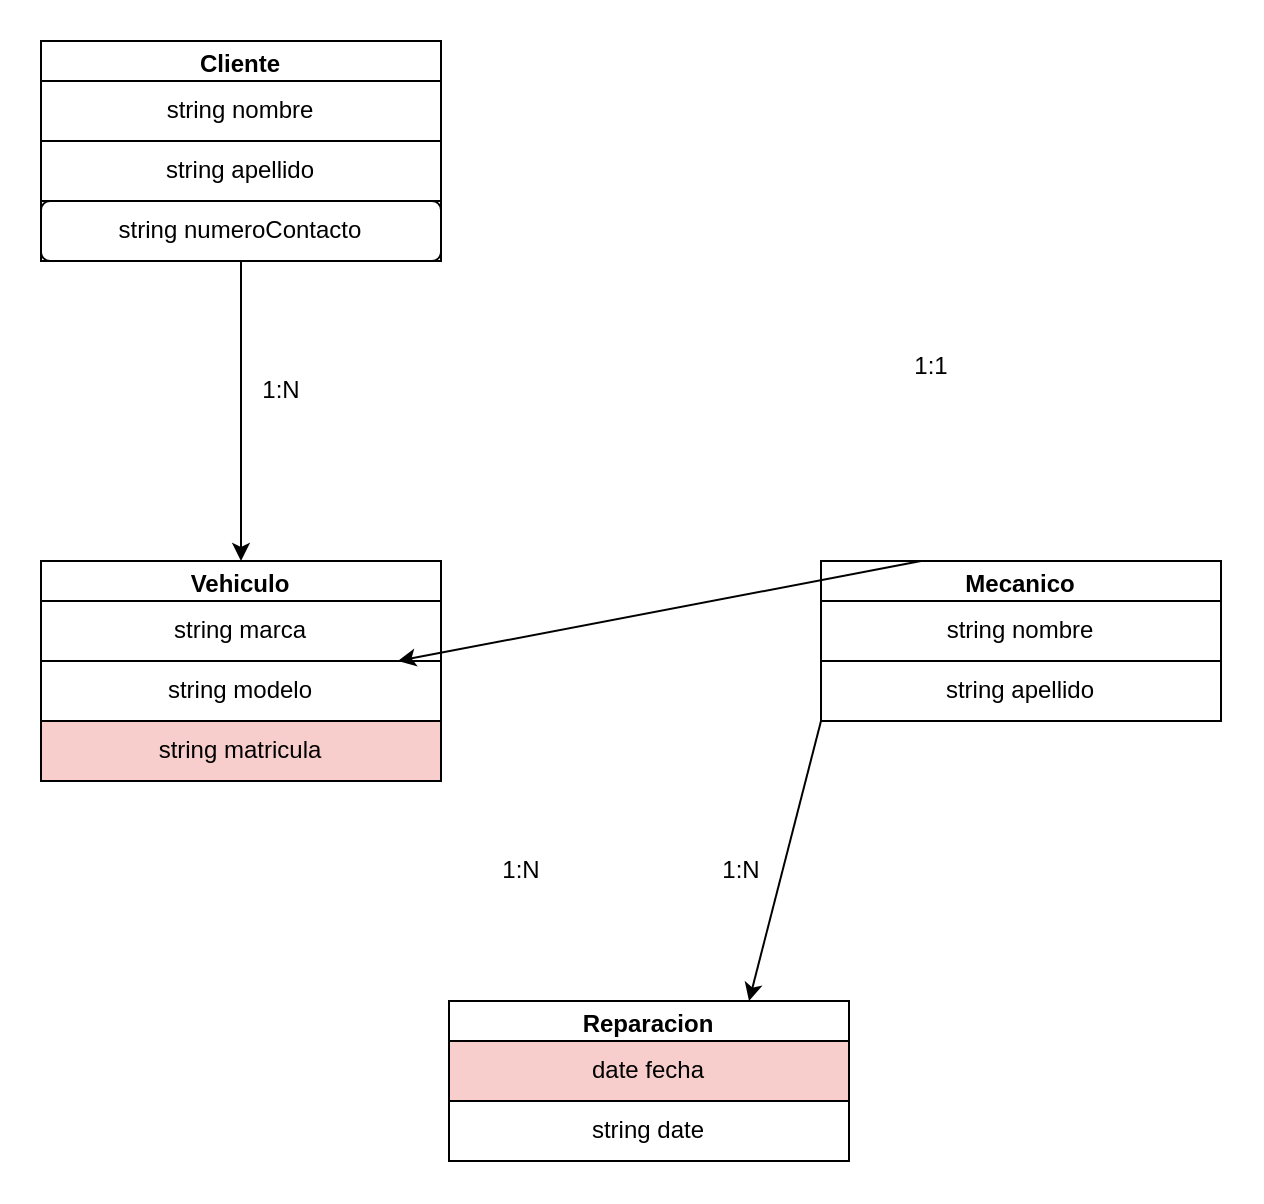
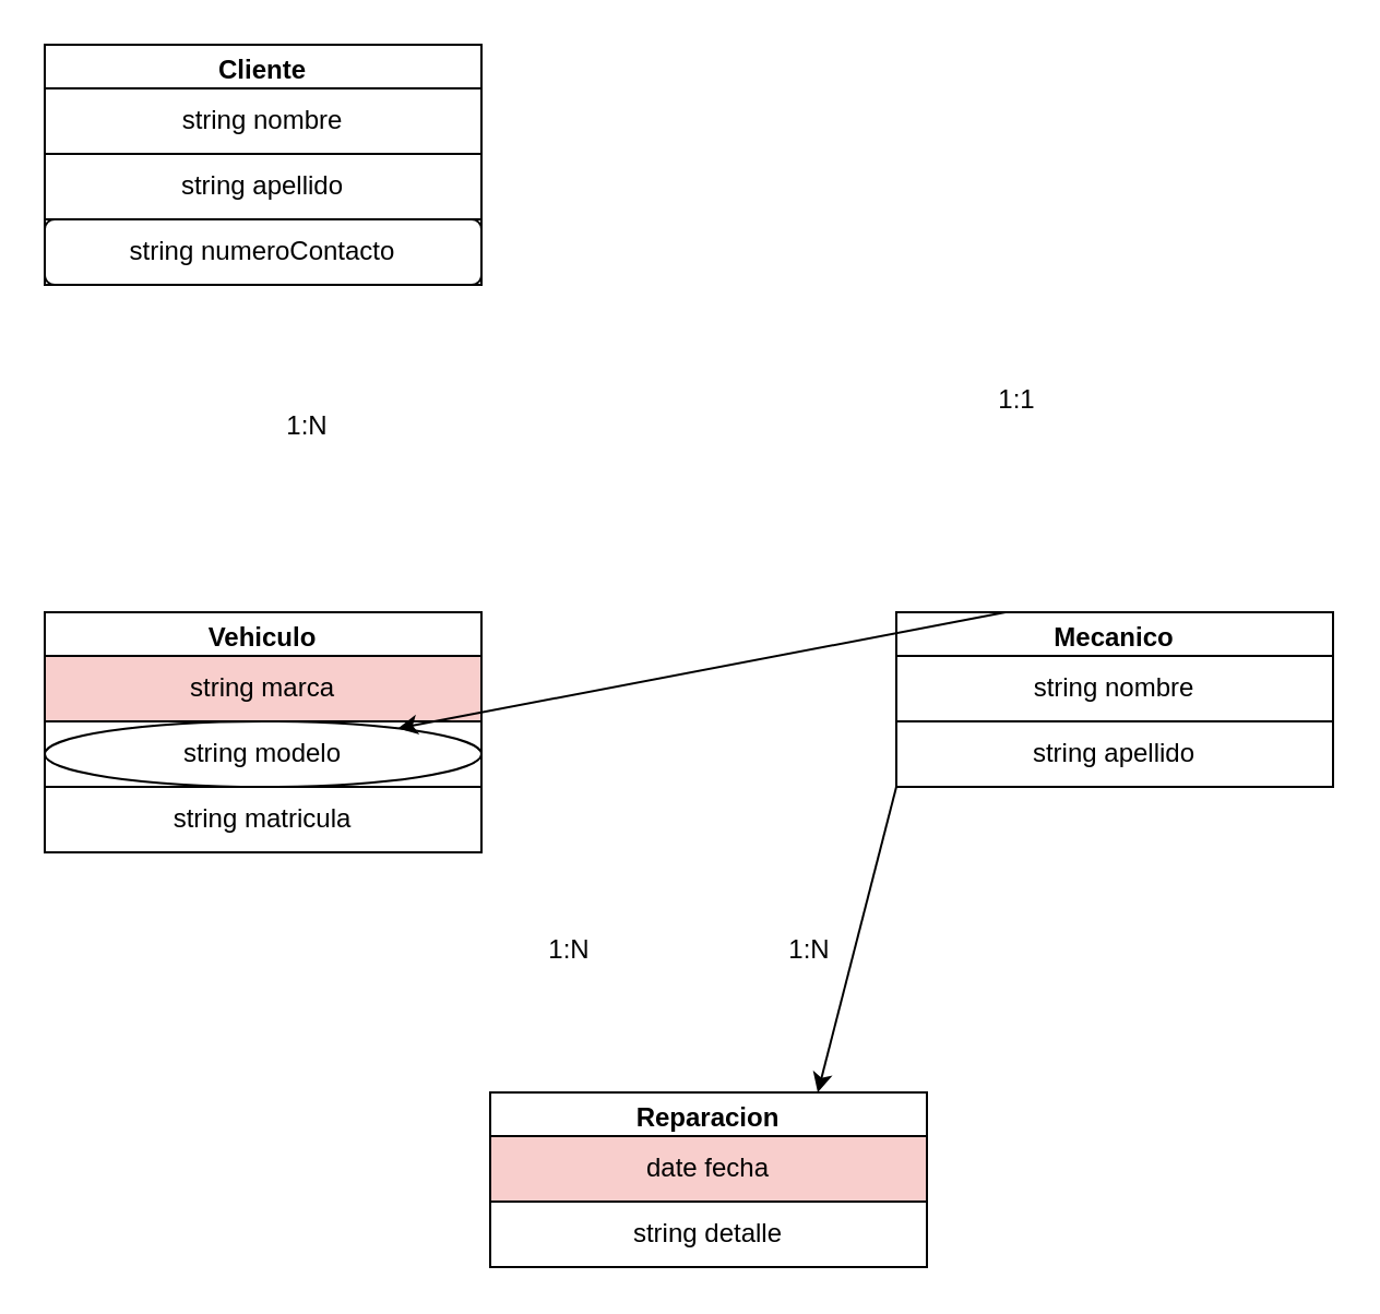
  <mxCell id="0" />
  <mxCell id="1" parent="0" />
  <mxCell id="2" value="Cliente" style="swimlane;whiteSpace=wrap;html=1;" vertex="1" parent="1"><mxGeometry x="20" y="20" width="200" height="110" as="geometry" /></mxCell>
  <mxCell id="3" value="string nombre" style="whiteSpace=wrap;html=1;" vertex="1" parent="2"><mxGeometry y="20" width="200" height="30" as="geometry" /></mxCell>
  <mxCell id="4" value="string apellido" style="whiteSpace=wrap;html=1;" vertex="1" parent="2"><mxGeometry y="50" width="200" height="30" as="geometry" /></mxCell>
  <mxCell id="5" value="string numeroContacto" style="whiteSpace=wrap;html=1;rounded=1;" vertex="1" parent="2"><mxGeometry y="80" width="200" height="30" as="geometry" /></mxCell>
  <mxCell id="6" value="Vehiculo" style="swimlane;whiteSpace=wrap;html=1;" vertex="1" parent="1"><mxGeometry x="20" y="280" width="200" height="110" as="geometry" /></mxCell>
- <mxCell id="7" value="string marca" style="whiteSpace=wrap;html=1;" vertex="1" parent="6"><mxGeometry y="20" width="200" height="30" as="geometry" /></mxCell>
- <mxCell id="8" value="string modelo" style="whiteSpace=wrap;html=1;" vertex="1" parent="6"><mxGeometry y="50" width="200" height="30" as="geometry" /></mxCell>
- <mxCell id="9" value="string matricula" style="whiteSpace=wrap;html=1;fillColor=#f8cecc;" vertex="1" parent="6"><mxGeometry y="80" width="200" height="30" as="geometry" /></mxCell>
+ <mxCell id="7" value="string marca" style="whiteSpace=wrap;html=1;fillColor=#f8cecc;" vertex="1" parent="6"><mxGeometry y="20" width="200" height="30" as="geometry" /></mxCell>
+ <mxCell id="8" value="string modelo" style="ellipse;whiteSpace=wrap;html=1;" vertex="1" parent="6"><mxGeometry y="50" width="200" height="30" as="geometry" /></mxCell>
+ <mxCell id="9" value="string matricula" style="whiteSpace=wrap;html=1;" vertex="1" parent="6"><mxGeometry y="80" width="200" height="30" as="geometry" /></mxCell>
  <mxCell id="10" value="Reparacion" style="swimlane;whiteSpace=wrap;html=1;" vertex="1" parent="1"><mxGeometry x="224" y="500" width="200" height="80" as="geometry" /></mxCell>
  <mxCell id="11" value="date fecha" style="whiteSpace=wrap;html=1;fillColor=#f8cecc;" vertex="1" parent="10"><mxGeometry y="20" width="200" height="30" as="geometry" /></mxCell>
- <mxCell id="12" value="string date" style="whiteSpace=wrap;html=1;" vertex="1" parent="10"><mxGeometry y="50" width="200" height="30" as="geometry" /></mxCell>
+ <mxCell id="12" value="string detalle" style="whiteSpace=wrap;html=1;" vertex="1" parent="10"><mxGeometry y="50" width="200" height="30" as="geometry" /></mxCell>
  <mxCell id="13" value="Mecanico" style="swimlane;whiteSpace=wrap;html=1;" vertex="1" parent="1"><mxGeometry x="410" y="280" width="200" height="80" as="geometry" /></mxCell>
  <mxCell id="14" value="string nombre" style="whiteSpace=wrap;html=1;" vertex="1" parent="13"><mxGeometry y="20" width="200" height="30" as="geometry" /></mxCell>
  <mxCell id="15" value="string apellido" style="whiteSpace=wrap;html=1;" vertex="1" parent="13"><mxGeometry y="50" width="200" height="30" as="geometry" /></mxCell>
- <mxCell id="16" value="" style="endArrow=classic;html=1;rounded=0;exitX=0.5;exitY=1;exitDx=0;exitDy=0;entryX=0.5;entryY=0;entryDx=0;entryDy=0;" edge="1" parent="1" source="5" target="6"><mxGeometry width="50" height="50" relative="1" as="geometry"><mxPoint x="300" y="340" as="sourcePoint" /><mxPoint x="350" y="290" as="targetPoint" /></mxGeometry></mxCell>
  <mxCell id="17" value="" style="endArrow=classic;html=1;rounded=0;exitX=0;exitY=1;exitDx=0;exitDy=0;entryX=0.75;entryY=0;entryDx=0;entryDy=0;" edge="1" parent="1" source="15" target="10"><mxGeometry width="50" height="50" relative="1" as="geometry"><mxPoint x="300" y="340" as="sourcePoint" /><mxPoint x="350" y="290" as="targetPoint" /></mxGeometry></mxCell>
  <mxCell id="18" value="1:N" style="text;html=1;align=center;verticalAlign=middle;resizable=0;points=[];autosize=1;strokeColor=none;fillColor=none;" vertex="1" parent="1"><mxGeometry x="120" y="180" width="40" height="30" as="geometry" /></mxCell>
  <mxCell id="19" value="1:N" style="text;html=1;align=center;verticalAlign=middle;resizable=0;points=[];autosize=1;strokeColor=none;fillColor=none;" vertex="1" parent="1"><mxGeometry x="240" y="420" width="40" height="30" as="geometry" /></mxCell>
  <mxCell id="20" value="1:N" style="text;html=1;align=center;verticalAlign=middle;resizable=0;points=[];autosize=1;strokeColor=none;fillColor=none;" vertex="1" parent="1"><mxGeometry x="350" y="420" width="40" height="30" as="geometry" /></mxCell>
  <mxCell id="21" value="" style="endArrow=classic;html=1;rounded=0;exitX=0.25;exitY=0;exitDx=0;exitDy=0;" edge="1" parent="1" source="13" target="8"><mxGeometry width="50" height="50" relative="1" as="geometry"><mxPoint x="130" y="140" as="sourcePoint" /><mxPoint x="130" y="290" as="targetPoint" /></mxGeometry></mxCell>
  <mxCell id="22" value="1:1" style="text;html=1;align=center;verticalAlign=middle;resizable=0;points=[];autosize=1;strokeColor=none;fillColor=none;" vertex="1" parent="1"><mxGeometry x="445" y="168" width="40" height="30" as="geometry" /></mxCell>
